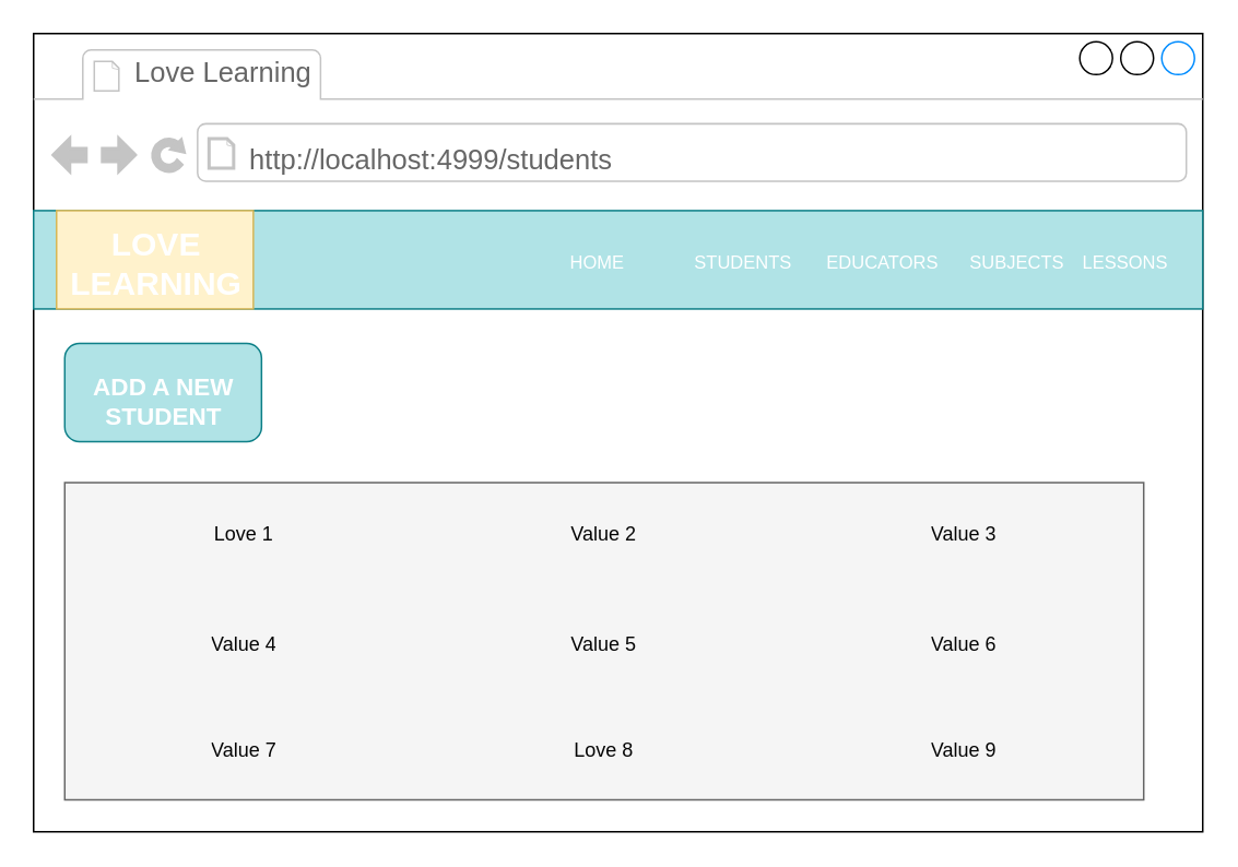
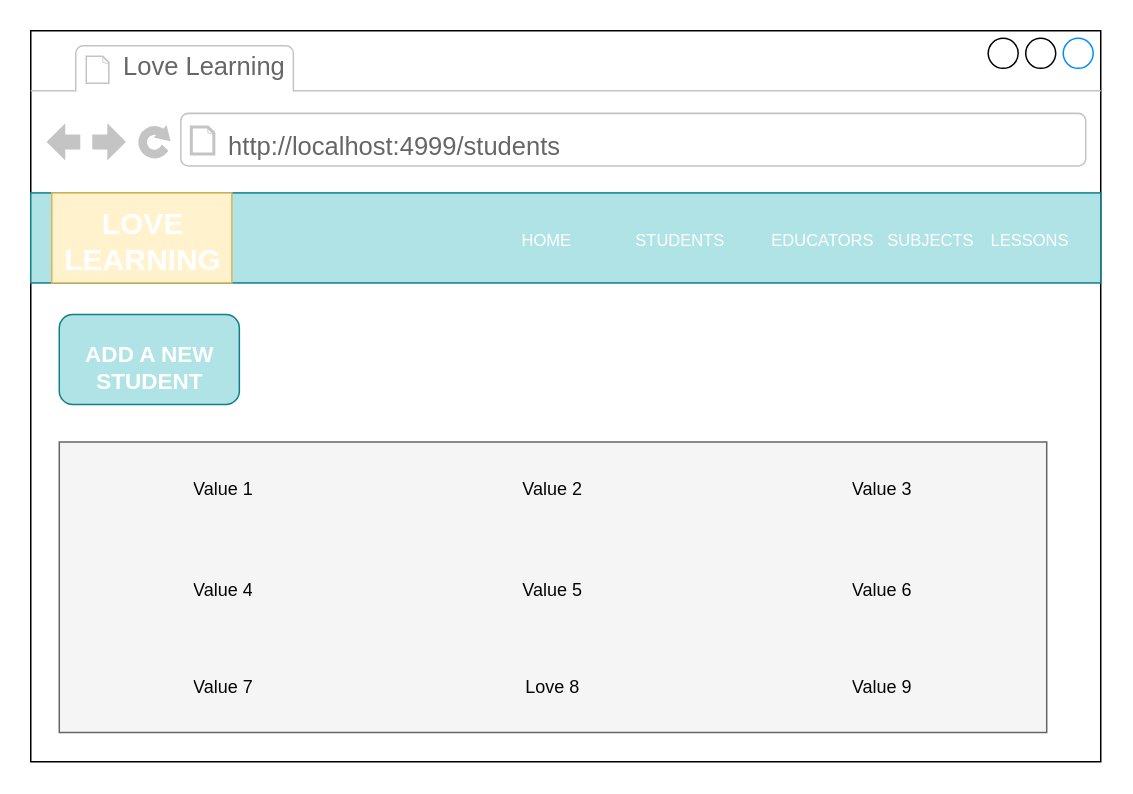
  <mxCell id="0" />
  <mxCell id="1" parent="0" />
  <mxCell id="2" value="" style="strokeWidth=1;shadow=0;dashed=0;align=center;html=1;shape=mxgraph.mockup.containers.browserWindow;rSize=0;strokeColor2=#008cff;strokeColor3=#c4c4c4;mainText=,;recursiveResize=0;fillColor=none;fontColor=#080808;" vertex="1" parent="1"><mxGeometry x="20" y="20" width="713" height="487" as="geometry" /></mxCell>
  <mxCell id="3" value="Love Learning" style="strokeWidth=1;shadow=0;dashed=0;align=center;html=1;shape=mxgraph.mockup.containers.anchor;fontSize=17;fontColor=#666666;align=left;" vertex="1" parent="2"><mxGeometry x="60" y="12" width="110" height="26" as="geometry" /></mxCell>
  <mxCell id="4" value="http://localhost:4999/students" style="strokeWidth=1;shadow=0;dashed=0;align=center;html=1;shape=mxgraph.mockup.containers.anchor;rSize=0;fontSize=17;fontColor=#666666;align=left;" vertex="1" parent="2"><mxGeometry x="130" y="60" width="355" height="35" as="geometry" /></mxCell>
  <mxCell id="5" value="" style="rounded=0;whiteSpace=wrap;html=1;fillColor=#b0e3e6;strokeColor=#0e8088;" vertex="1" parent="2"><mxGeometry y="108" width="713" height="60" as="geometry" /></mxCell>
  <mxCell id="6" value="" style="rounded=0;whiteSpace=wrap;html=1;fillColor=#fff2cc;strokeColor=#d6b656;" vertex="1" parent="2"><mxGeometry x="14" y="108" width="120" height="60" as="geometry" /></mxCell>
  <mxCell id="7" value="LOVE LEARNING" style="text;html=1;strokeColor=none;fillColor=none;align=center;verticalAlign=middle;whiteSpace=wrap;rounded=0;fontColor=#FFFFFF;fontSize=20;fontStyle=1" vertex="1" parent="2"><mxGeometry x="19" y="125" width="112" height="30" as="geometry" /></mxCell>
  <mxCell id="8" value="HOME" style="text;html=1;strokeColor=none;fillColor=none;align=center;verticalAlign=middle;whiteSpace=wrap;rounded=0;fontSize=11;fontColor=#FFFFFF;" vertex="1" parent="2"><mxGeometry x="314" y="125" width="60" height="30" as="geometry" /></mxCell>
  <mxCell id="9" value="STUDENTS" style="text;html=1;strokeColor=none;fillColor=none;align=center;verticalAlign=middle;whiteSpace=wrap;rounded=0;fontSize=11;fontColor=#FFFFFF;" vertex="1" parent="2"><mxGeometry x="403" y="125" width="60" height="30" as="geometry" /></mxCell>
- <mxCell id="10" value="EDUCATORS" style="text;html=1;strokeColor=none;fillColor=none;align=center;verticalAlign=middle;whiteSpace=wrap;rounded=0;fontSize=11;fontColor=#FFFFFF;" vertex="1" parent="2"><mxGeometry x="488" y="125" width="60" height="30" as="geometry" /></mxCell>
+ <mxCell id="10" value="EDUCATORS" style="text;html=1;strokeColor=none;fillColor=none;align=center;verticalAlign=middle;whiteSpace=wrap;rounded=0;fontSize=11;fontColor=#FFFFFF;" vertex="1" parent="2"><mxGeometry x="498" y="125" width="60" height="30" as="geometry" /></mxCell>
  <mxCell id="11" value="SUBJECTS" style="text;html=1;strokeColor=none;fillColor=none;align=center;verticalAlign=middle;whiteSpace=wrap;rounded=0;fontSize=11;fontColor=#FFFFFF;" vertex="1" parent="2"><mxGeometry x="570" y="125" width="60" height="30" as="geometry" /></mxCell>
  <mxCell id="12" value="LESSONS" style="text;html=1;strokeColor=none;fillColor=none;align=center;verticalAlign=middle;whiteSpace=wrap;rounded=0;fontSize=11;fontColor=#FFFFFF;" vertex="1" parent="2"><mxGeometry x="636" y="125" width="60" height="30" as="geometry" /></mxCell>
  <mxCell id="13" value="" style="rounded=1;whiteSpace=wrap;html=1;fontSize=11;fillColor=#b0e3e6;strokeColor=#0e8088;" vertex="1" parent="2"><mxGeometry x="19" y="189" width="120" height="60" as="geometry" /></mxCell>
  <mxCell id="14" value="ADD A NEW STUDENT" style="text;html=1;strokeColor=none;fillColor=none;align=center;verticalAlign=middle;whiteSpace=wrap;rounded=0;fontSize=15;fontColor=#FFFFFF;fontStyle=1" vertex="1" parent="2"><mxGeometry x="23" y="199" width="113" height="49" as="geometry" /></mxCell>
  <mxCell id="15" value="" style="shape=table;html=1;whiteSpace=wrap;startSize=0;container=1;collapsible=0;childLayout=tableLayout;columnLines=0;rowLines=0;fontSize=15;fontColor=#080808;fillColor=#f5f5f5;strokeColor=#666666;" vertex="1" parent="2"><mxGeometry x="19" y="274" width="658" height="193.638" as="geometry" /></mxCell>
  <mxCell id="16" value="" style="shape=tableRow;horizontal=0;startSize=0;swimlaneHead=0;swimlaneBody=0;top=0;left=0;bottom=0;right=0;collapsible=0;dropTarget=0;fillColor=none;points=[[0,0.5],[1,0.5]];portConstraint=eastwest;fontSize=15;fontColor=#FFFFFF;" vertex="1" parent="15"><mxGeometry width="658" height="64" as="geometry" /></mxCell>
- <mxCell id="17" value="&lt;font&gt;Love 1&lt;/font&gt;" style="shape=partialRectangle;html=1;whiteSpace=wrap;connectable=0;fillColor=none;top=0;left=0;bottom=0;right=0;overflow=hidden;fontSize=12;fontColor=#050505;" vertex="1" parent="16"><mxGeometry width="219" height="64" as="geometry"><mxRectangle width="219" height="64" as="alternateBounds" /></mxGeometry></mxCell>
+ <mxCell id="17" value="&lt;font&gt;Value 1&lt;/font&gt;" style="shape=partialRectangle;html=1;whiteSpace=wrap;connectable=0;fillColor=none;top=0;left=0;bottom=0;right=0;overflow=hidden;fontSize=12;fontColor=#050505;" vertex="1" parent="16"><mxGeometry width="219" height="64" as="geometry"><mxRectangle width="219" height="64" as="alternateBounds" /></mxGeometry></mxCell>
  <mxCell id="18" value="Value 2" style="shape=partialRectangle;html=1;whiteSpace=wrap;connectable=0;fillColor=none;top=0;left=0;bottom=0;right=0;overflow=hidden;fontSize=12;fontColor=#050505;" vertex="1" parent="16"><mxGeometry x="219" width="220" height="64" as="geometry"><mxRectangle width="220" height="64" as="alternateBounds" /></mxGeometry></mxCell>
  <mxCell id="19" value="Value 3" style="shape=partialRectangle;html=1;whiteSpace=wrap;connectable=0;fillColor=none;top=0;left=0;bottom=0;right=0;overflow=hidden;fontSize=12;fontColor=#050505;" vertex="1" parent="16"><mxGeometry x="439" width="219" height="64" as="geometry"><mxRectangle width="219" height="64" as="alternateBounds" /></mxGeometry></mxCell>
  <mxCell id="20" value="" style="shape=tableRow;horizontal=0;startSize=0;swimlaneHead=0;swimlaneBody=0;top=0;left=0;bottom=0;right=0;collapsible=0;dropTarget=0;fillColor=none;points=[[0,0.5],[1,0.5]];portConstraint=eastwest;fontSize=15;fontColor=#FFFFFF;" vertex="1" parent="15"><mxGeometry y="64" width="658" height="69" as="geometry" /></mxCell>
  <mxCell id="21" value="Value 4" style="shape=partialRectangle;html=1;whiteSpace=wrap;connectable=0;fillColor=none;top=0;left=0;bottom=0;right=0;overflow=hidden;fontSize=12;fontColor=#050505;" vertex="1" parent="20"><mxGeometry width="219" height="69" as="geometry"><mxRectangle width="219" height="69" as="alternateBounds" /></mxGeometry></mxCell>
  <mxCell id="22" value="Value 5" style="shape=partialRectangle;html=1;whiteSpace=wrap;connectable=0;fillColor=none;top=0;left=0;bottom=0;right=0;overflow=hidden;fontSize=12;fontColor=#050505;" vertex="1" parent="20"><mxGeometry x="219" width="220" height="69" as="geometry"><mxRectangle width="220" height="69" as="alternateBounds" /></mxGeometry></mxCell>
  <mxCell id="23" value="Value 6" style="shape=partialRectangle;html=1;whiteSpace=wrap;connectable=0;fillColor=none;top=0;left=0;bottom=0;right=0;overflow=hidden;fontSize=12;fontColor=#050505;" vertex="1" parent="20"><mxGeometry x="439" width="219" height="69" as="geometry"><mxRectangle width="219" height="69" as="alternateBounds" /></mxGeometry></mxCell>
  <mxCell id="24" value="" style="shape=tableRow;horizontal=0;startSize=0;swimlaneHead=0;swimlaneBody=0;top=0;left=0;bottom=0;right=0;collapsible=0;dropTarget=0;fillColor=none;points=[[0,0.5],[1,0.5]];portConstraint=eastwest;fontSize=15;fontColor=#FFFFFF;" vertex="1" parent="15"><mxGeometry y="133" width="658" height="61" as="geometry" /></mxCell>
  <mxCell id="25" value="Value 7" style="shape=partialRectangle;html=1;whiteSpace=wrap;connectable=0;fillColor=none;top=0;left=0;bottom=0;right=0;overflow=hidden;fontSize=12;fontColor=#050505;" vertex="1" parent="24"><mxGeometry width="219" height="61" as="geometry"><mxRectangle width="219" height="61" as="alternateBounds" /></mxGeometry></mxCell>
  <mxCell id="26" value="Love 8" style="shape=partialRectangle;html=1;whiteSpace=wrap;connectable=0;fillColor=none;top=0;left=0;bottom=0;right=0;overflow=hidden;fontSize=12;fontColor=#050505;" vertex="1" parent="24"><mxGeometry x="219" width="220" height="61" as="geometry"><mxRectangle width="220" height="61" as="alternateBounds" /></mxGeometry></mxCell>
  <mxCell id="27" value="Value 9" style="shape=partialRectangle;html=1;whiteSpace=wrap;connectable=0;fillColor=none;top=0;left=0;bottom=0;right=0;overflow=hidden;fontSize=12;fontColor=#050505;" vertex="1" parent="24"><mxGeometry x="439" width="219" height="61" as="geometry"><mxRectangle width="219" height="61" as="alternateBounds" /></mxGeometry></mxCell>
